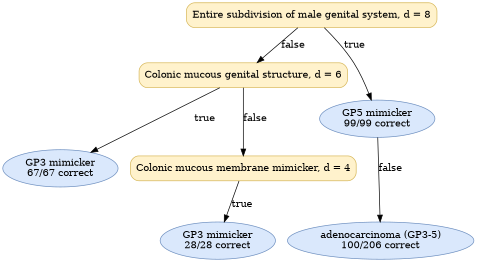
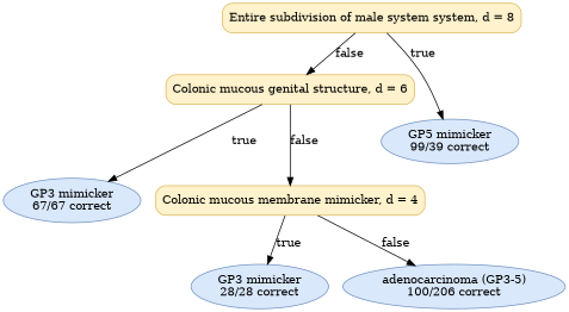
  digraph {
    fontname="Times-Roman"
    node [color="#6C8EBF" fillcolor="#DAE8FC" fontname="Times-Roman" shape=ellipse style="rounded,filled"]
-   n1 [color="#D6B656" fillcolor="#FFF2CC" label="Entire subdivision of male genital system, d = 8" shape=box]
+   n1 [color="#D6B656" fillcolor="#FFF2CC" label="Entire subdivision of male system system, d = 8" shape=box]
    n2 [color="#D6B656" fillcolor="#FFF2CC" label="Colonic mucous genital structure, d = 6" shape=box]
-   n3 [label=<GP5 mimicker<br/>99/99 correct>]
+   n3 [label=<GP5 mimicker<br/>99/39 correct>]
    n4 [color="#D6B656" fillcolor="#FFF2CC" label="Colonic mucous membrane mimicker, d = 4" shape=box]
    n5 [label=<GP3 mimicker<br/>67/67 correct>]
    n6 [label=<adenocarcinoma (GP3-5)<br/>100/206 correct>]
    n7 [label=<GP3 mimicker<br/>28/28 correct>]
    n1 -> n2 [label=false]
    n1 -> n3 [label=true]
    n2 -> n4 [label=false]
    n2 -> n5 [label=true]
-   n3 -> n6 [label=false]
+   n4 -> n6 [label=false]
    n4 -> n7 [label=true]
  }
